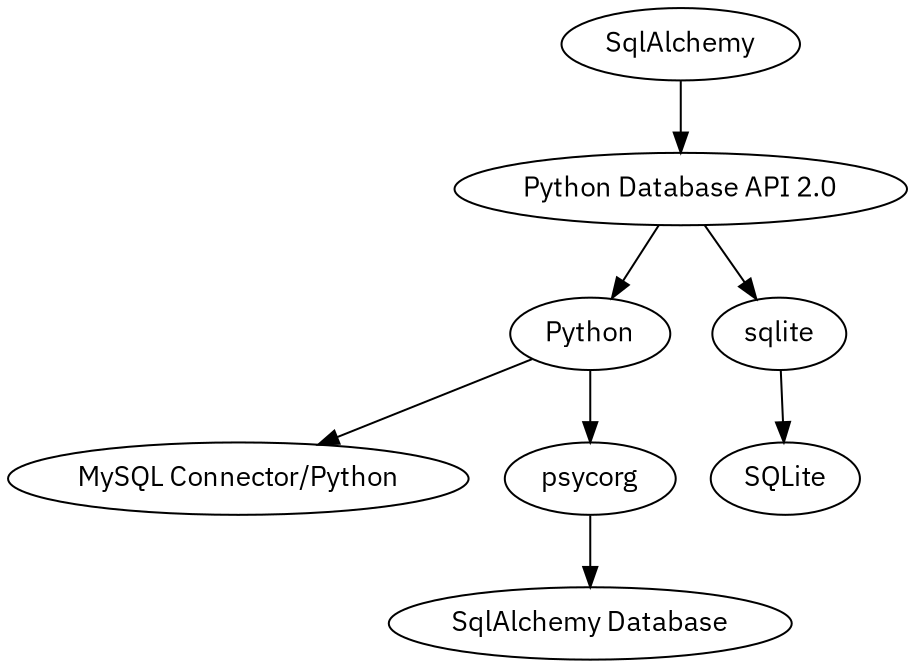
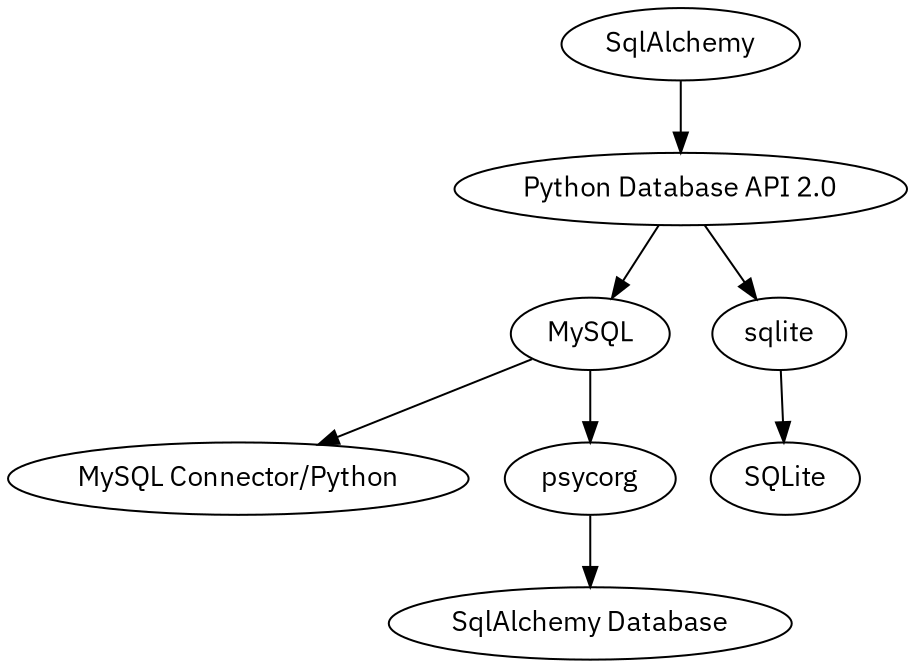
  digraph {
    fontname="IBM Plex Sans"
    node [fontname="IBM Plex Sans"]
    edge [fontname="IBM Plex Sans"]
    n1 [label="SqlAlchemy Database"]
    n2 [label=SQLite]
-   n3 [label=Python]
+   n3 [label=MySQL]
    n4 [label="MySQL Connector/Python"]
    n5 [label=psycorg]
    n6 [label=sqlite]
    n7 [label="Python Database API 2.0"]
    n8 [label=SqlAlchemy]
    n3 -> n4
    n3 -> n5
    n5 -> n1
    n6 -> n2
    n7 -> n3
    n7 -> n6
    n8 -> n7
  }
